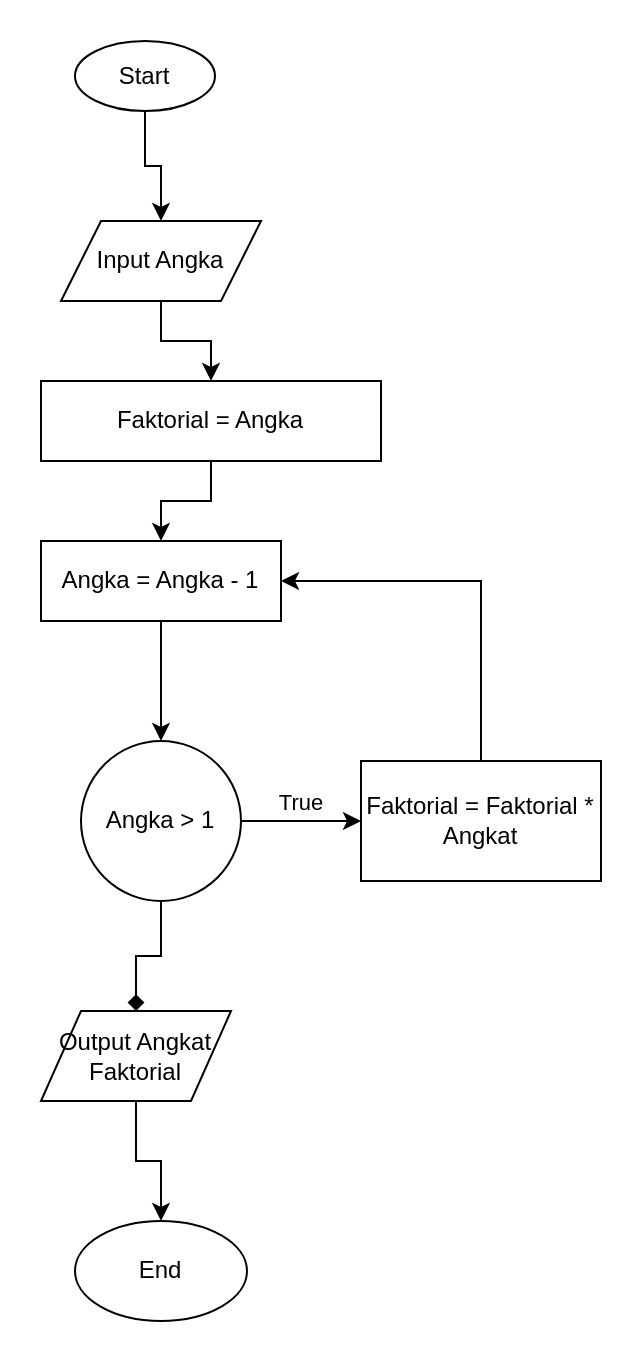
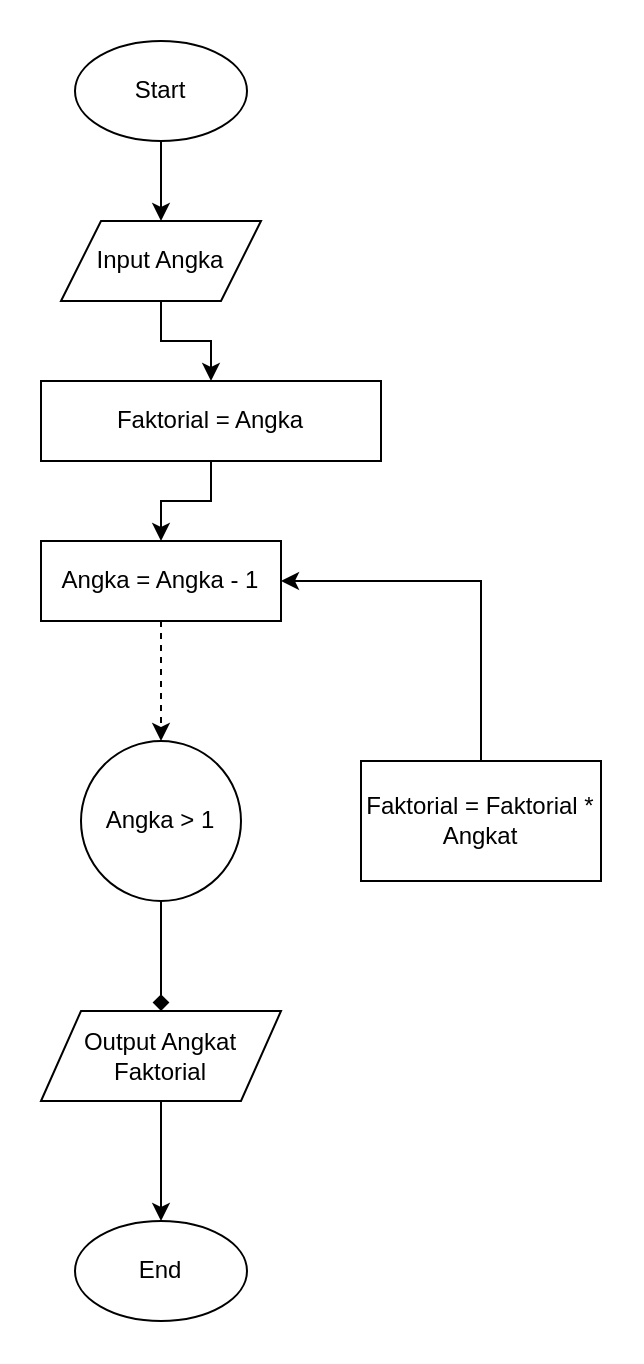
  <mxCell id="0" />
  <mxCell id="1" parent="0" />
  <mxCell id="2" style="edgeStyle=orthogonalEdgeStyle;rounded=0;orthogonalLoop=1;jettySize=auto;html=1;entryX=0.5;entryY=0;entryDx=0;entryDy=0;" edge="1" parent="1" source="3" target="5"><mxGeometry relative="1" as="geometry" /></mxCell>
- <mxCell id="3" value="Start" style="ellipse;whiteSpace=wrap;html=1;" vertex="1" parent="1"><mxGeometry x="37" y="20" width="70" height="35" as="geometry" /></mxCell>
+ <mxCell id="3" value="Start" style="ellipse;whiteSpace=wrap;html=1;" vertex="1" parent="1"><mxGeometry x="37" y="20" width="86" height="50" as="geometry" /></mxCell>
  <mxCell id="4" style="edgeStyle=orthogonalEdgeStyle;rounded=0;orthogonalLoop=1;jettySize=auto;html=1;entryX=0.5;entryY=0;entryDx=0;entryDy=0;" edge="1" parent="1" source="5" target="7"><mxGeometry relative="1" as="geometry" /></mxCell>
  <mxCell id="5" value="Input Angka" style="shape=parallelogram;perimeter=parallelogramPerimeter;whiteSpace=wrap;html=1;fixedSize=1;" vertex="1" parent="1"><mxGeometry x="30" y="110" width="100" height="40" as="geometry" /></mxCell>
  <mxCell id="6" value="" style="edgeStyle=orthogonalEdgeStyle;rounded=0;orthogonalLoop=1;jettySize=auto;html=1;" edge="1" parent="1" source="7" target="9"><mxGeometry relative="1" as="geometry" /></mxCell>
  <mxCell id="7" value="Faktorial = Angka" style="rounded=0;whiteSpace=wrap;html=1;" vertex="1" parent="1"><mxGeometry x="20" y="190" width="170" height="40" as="geometry" /></mxCell>
- <mxCell id="8" value="" style="edgeStyle=orthogonalEdgeStyle;rounded=0;orthogonalLoop=1;jettySize=auto;html=1;" edge="1" parent="1" source="9" target="13"><mxGeometry relative="1" as="geometry" /></mxCell>
+ <mxCell id="8" value="" style="edgeStyle=orthogonalEdgeStyle;rounded=0;orthogonalLoop=1;jettySize=auto;html=1;dashed=1;" edge="1" parent="1" source="9" target="13"><mxGeometry relative="1" as="geometry" /></mxCell>
  <mxCell id="9" value="Angka = Angka - 1" style="rounded=0;whiteSpace=wrap;html=1;" vertex="1" parent="1"><mxGeometry x="20" y="270" width="120" height="40" as="geometry" /></mxCell>
- <mxCell id="10" value="" style="edgeStyle=orthogonalEdgeStyle;rounded=0;orthogonalLoop=1;jettySize=auto;html=1;" edge="1" parent="1" source="13" target="15"><mxGeometry relative="1" as="geometry" /></mxCell>
- <mxCell id="11" value="True" style="edgeLabel;html=1;align=center;verticalAlign=middle;resizable=0;points=[];" vertex="1" connectable="0" parent="10"><mxGeometry x="-0.033" y="-4" relative="1" as="geometry"><mxPoint y="-14" as="offset" /></mxGeometry></mxCell>
  <mxCell id="12" value="" style="edgeStyle=orthogonalEdgeStyle;rounded=0;orthogonalLoop=1;jettySize=auto;html=1;endArrow=diamond;" edge="1" parent="1" source="13" target="17"><mxGeometry relative="1" as="geometry" /></mxCell>
  <mxCell id="13" value="Angka &amp;gt; 1" style="ellipse;whiteSpace=wrap;html=1;" vertex="1" parent="1"><mxGeometry x="40" y="370" width="80" height="80" as="geometry" /></mxCell>
  <mxCell id="14" style="edgeStyle=orthogonalEdgeStyle;rounded=0;orthogonalLoop=1;jettySize=auto;html=1;entryX=1;entryY=0.5;entryDx=0;entryDy=0;" edge="1" parent="1" source="15" target="9"><mxGeometry relative="1" as="geometry"><Array as="points"><mxPoint x="240" y="290" /></Array></mxGeometry></mxCell>
  <mxCell id="15" value="Faktorial = Faktorial * Angkat" style="whiteSpace=wrap;html=1;rounded=0;" vertex="1" parent="1"><mxGeometry x="180" y="380" width="120" height="60" as="geometry" /></mxCell>
  <mxCell id="16" style="edgeStyle=orthogonalEdgeStyle;rounded=0;orthogonalLoop=1;jettySize=auto;html=1;entryX=0.5;entryY=0;entryDx=0;entryDy=0;" edge="1" parent="1" source="17" target="18"><mxGeometry relative="1" as="geometry" /></mxCell>
- <mxCell id="17" value="Output Angkat Faktorial" style="shape=parallelogram;perimeter=parallelogramPerimeter;whiteSpace=wrap;html=1;fixedSize=1;rounded=0;" vertex="1" parent="1"><mxGeometry x="20" y="505" width="95" height="45" as="geometry" /></mxCell>
+ <mxCell id="17" value="Output Angkat Faktorial" style="shape=parallelogram;perimeter=parallelogramPerimeter;whiteSpace=wrap;html=1;fixedSize=1;rounded=0;" vertex="1" parent="1"><mxGeometry x="20" y="505" width="120" height="45" as="geometry" /></mxCell>
  <mxCell id="18" value="End" style="ellipse;whiteSpace=wrap;html=1;" vertex="1" parent="1"><mxGeometry x="37" y="610" width="86" height="50" as="geometry" /></mxCell>
